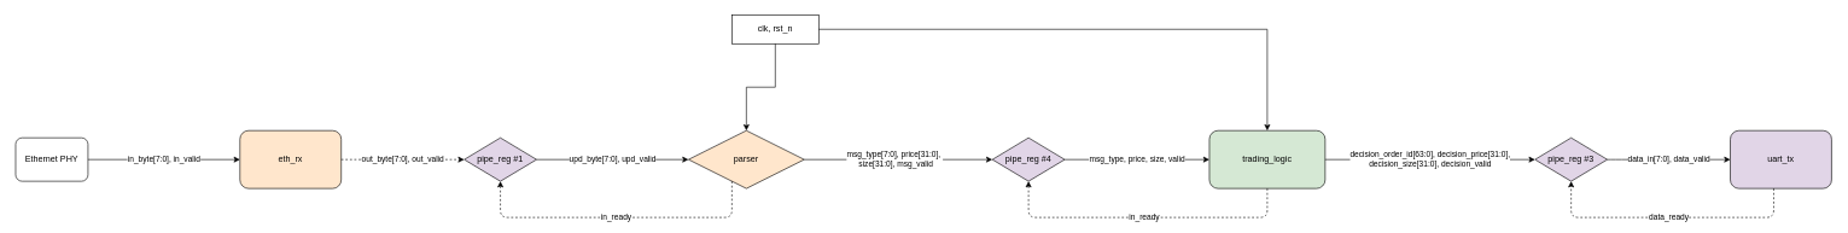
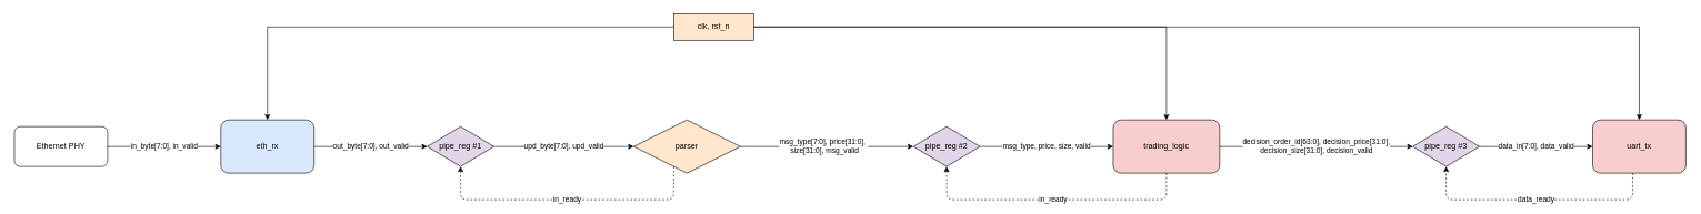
  <mxCell id="0" />
  <mxCell id="1" parent="0" />
- <mxCell id="2" value="clk, rst_n" style="rounded=0;whiteSpace=wrap;html=1;strokeWidth=1;" vertex="1" parent="1"><mxGeometry x="1010" y="20" width="120" height="40" as="geometry" /></mxCell>
- <mxCell id="3" value="Ethernet PHY" style="rounded=1;whiteSpace=wrap;html=1;strokeWidth=1;" vertex="1" parent="1"><mxGeometry x="20" y="190" width="100" height="60" as="geometry" /></mxCell>
- <mxCell id="4" value="eth_rx" style="rounded=1;whiteSpace=wrap;html=1;fillColor=#ffe6cc;strokeWidth=1;" vertex="1" parent="1"><mxGeometry x="330" y="180" width="140" height="80" as="geometry" /></mxCell>
+ <mxCell id="2" value="clk, rst_n" style="rounded=0;whiteSpace=wrap;html=1;strokeWidth=1;fillColor=#ffe6cc;" vertex="1" parent="1"><mxGeometry x="1010" y="20" width="120" height="40" as="geometry" /></mxCell>
+ <mxCell id="3" value="Ethernet PHY" style="rounded=1;whiteSpace=wrap;html=1;strokeWidth=1;" vertex="1" parent="1"><mxGeometry x="20" y="190" width="140" height="60" as="geometry" /></mxCell>
+ <mxCell id="4" value="eth_rx" style="rounded=1;whiteSpace=wrap;html=1;fillColor=#DAE8FC;strokeWidth=1;" vertex="1" parent="1"><mxGeometry x="330" y="180" width="140" height="80" as="geometry" /></mxCell>
  <mxCell id="5" value="pipe_reg #1" style="shape=rhombus;whiteSpace=wrap;html=1;fillColor=#E1D5E7;strokeWidth=1;" vertex="1" parent="1"><mxGeometry x="640" y="190" width="100" height="60" as="geometry" /></mxCell>
  <mxCell id="6" value="parser" style="rhombus;whiteSpace=wrap;html=1;fillColor=#FFE6CC;strokeWidth=1;" vertex="1" parent="1"><mxGeometry x="950" y="180" width="160" height="80" as="geometry" /></mxCell>
- <mxCell id="7" value="pipe_reg #4" style="shape=rhombus;whiteSpace=wrap;html=1;fillColor=#E1D5E7;strokeWidth=1;" vertex="1" parent="1"><mxGeometry x="1370" y="190" width="100" height="60" as="geometry" /></mxCell>
- <mxCell id="8" value="trading_logic" style="rounded=1;whiteSpace=wrap;html=1;fillColor=#D5E8D4;strokeWidth=1;" vertex="1" parent="1"><mxGeometry x="1670" y="180" width="160" height="80" as="geometry" /></mxCell>
+ <mxCell id="7" value="pipe_reg #2" style="shape=rhombus;whiteSpace=wrap;html=1;fillColor=#E1D5E7;strokeWidth=1;" vertex="1" parent="1"><mxGeometry x="1370" y="190" width="100" height="60" as="geometry" /></mxCell>
+ <mxCell id="8" value="trading_logic" style="rounded=1;whiteSpace=wrap;html=1;fillColor=#f8cecc;strokeWidth=1;" vertex="1" parent="1"><mxGeometry x="1670" y="180" width="160" height="80" as="geometry" /></mxCell>
  <mxCell id="9" value="pipe_reg #3" style="shape=rhombus;whiteSpace=wrap;html=1;fillColor=#E1D5E7;strokeWidth=1;" vertex="1" parent="1"><mxGeometry x="2120" y="190" width="100" height="60" as="geometry" /></mxCell>
- <mxCell id="10" value="uart_tx" style="rounded=1;whiteSpace=wrap;html=1;fillColor=#e1d5e7;strokeWidth=1;" vertex="1" parent="1"><mxGeometry x="2390" y="180" width="140" height="80" as="geometry" /></mxCell>
+ <mxCell id="10" value="uart_tx" style="rounded=1;whiteSpace=wrap;html=1;fillColor=#F8CECC;strokeWidth=1;" vertex="1" parent="1"><mxGeometry x="2390" y="180" width="140" height="80" as="geometry" /></mxCell>
+ <mxCell id="11" style="edgeStyle=orthogonalEdgeStyle;rounded=0;html=1;arrowhead=none;" edge="1" parent="1" source="2" target="4"><mxGeometry relative="1" as="geometry" /></mxCell>
  <mxCell id="12" style="edgeStyle=orthogonalEdgeStyle;rounded=0;html=1;arrowhead=none;" edge="1" parent="1" source="2" target="8"><mxGeometry relative="1" as="geometry" /></mxCell>
- <mxCell id="13" style="edgeStyle=orthogonalEdgeStyle;rounded=0;html=1;arrowhead=none;" edge="1" parent="1" source="2" target="6"><mxGeometry relative="1" as="geometry" /></mxCell>
+ <mxCell id="13" style="edgeStyle=orthogonalEdgeStyle;rounded=0;html=1;arrowhead=none;" edge="1" parent="1" source="2" target="10"><mxGeometry relative="1" as="geometry" /></mxCell>
  <mxCell id="14" value="in_byte[7:0], in_valid" style="edgeStyle=orthogonalEdgeStyle;html=1;" edge="1" parent="1" source="3" target="4"><mxGeometry relative="1" as="geometry" /></mxCell>
- <mxCell id="15" value="out_byte[7:0], out_valid" style="edgeStyle=orthogonalEdgeStyle;html=1;dashed=1;" edge="1" parent="1" source="4" target="5"><mxGeometry relative="1" as="geometry"><Array as="points"><mxPoint x="640" y="220" /><mxPoint x="640" y="220" /></Array></mxGeometry></mxCell>
+ <mxCell id="15" value="out_byte[7:0], out_valid" style="edgeStyle=orthogonalEdgeStyle;html=1;" edge="1" parent="1" source="4" target="5"><mxGeometry relative="1" as="geometry"><Array as="points"><mxPoint x="640" y="220" /><mxPoint x="640" y="220" /></Array></mxGeometry></mxCell>
  <mxCell id="16" value="upd_byte[7:0], upd_valid" style="edgeStyle=orthogonalEdgeStyle;html=1;" edge="1" parent="1" source="5" target="6"><mxGeometry relative="1" as="geometry"><Array as="points"><mxPoint x="880" y="220" /><mxPoint x="880" y="220" /></Array></mxGeometry></mxCell>
  <mxCell id="17" value="msg_type[7:0], price[31:0],&amp;nbsp;&lt;div&gt;&lt;span style=&quot;background-color: light-dark(#ffffff, var(--ge-dark-color, #121212)); color: light-dark(rgb(0, 0, 0), rgb(255, 255, 255));&quot;&gt;&amp;nbsp;size[31:0], msg_valid&lt;/span&gt;&lt;/div&gt;" style="edgeStyle=orthogonalEdgeStyle;html=1;exitX=1;exitY=0.5;exitDx=0;exitDy=0;entryX=0;entryY=0.5;entryDx=0;entryDy=0;" edge="1" parent="1" source="6" target="7"><mxGeometry x="-0.037" relative="1" as="geometry"><Array as="points"><mxPoint x="1370" y="220" /><mxPoint x="1370" y="220" /></Array><mxPoint as="offset" /></mxGeometry></mxCell>
  <mxCell id="18" value="msg_type, price, size, valid" style="edgeStyle=orthogonalEdgeStyle;html=1;exitX=1;exitY=0.5;exitDx=0;exitDy=0;" edge="1" parent="1" source="7" target="8"><mxGeometry relative="1" as="geometry"><Array as="points"><mxPoint x="1520" y="220" /><mxPoint x="1520" y="220" /></Array></mxGeometry></mxCell>
  <mxCell id="19" value="decision_order_id[63:0], decision_price[31:0],&lt;div&gt;decision_size[31:0], decision_valid&lt;/div&gt;" style="edgeStyle=orthogonalEdgeStyle;html=1;entryX=0;entryY=0.5;entryDx=0;entryDy=0;" edge="1" parent="1" source="8" target="9"><mxGeometry relative="1" as="geometry"><Array as="points"><mxPoint x="2120" y="220" /></Array></mxGeometry></mxCell>
  <mxCell id="20" value="data_in[7:0], data_valid" style="edgeStyle=orthogonalEdgeStyle;html=1;" edge="1" parent="1" source="9" target="10"><mxGeometry relative="1" as="geometry"><Array as="points"><mxPoint x="2230" y="220" /><mxPoint x="2230" y="220" /></Array></mxGeometry></mxCell>
  <mxCell id="21" value="in_ready" style="edgeStyle=orthogonalEdgeStyle;dashed=1;html=1;" edge="1" parent="1" source="6" target="5"><mxGeometry relative="1" as="geometry"><Array as="points"><mxPoint x="1010" y="300" /><mxPoint x="690" y="300" /></Array></mxGeometry></mxCell>
  <mxCell id="22" value="in_ready" style="edgeStyle=orthogonalEdgeStyle;dashed=1;html=1;entryX=0.5;entryY=1;entryDx=0;entryDy=0;" edge="1" parent="1" source="8" target="7"><mxGeometry relative="1" as="geometry"><mxPoint x="1340" y="310" as="targetPoint" /><Array as="points"><mxPoint x="1750" y="300" /><mxPoint x="1420" y="300" /></Array></mxGeometry></mxCell>
  <mxCell id="23" value="data_ready" style="edgeStyle=orthogonalEdgeStyle;dashed=1;html=1;entryX=0.5;entryY=1;entryDx=0;entryDy=0;" edge="1" parent="1" source="10" target="9"><mxGeometry relative="1" as="geometry"><Array as="points"><mxPoint x="2450" y="300" /><mxPoint x="2170" y="300" /></Array></mxGeometry></mxCell>
